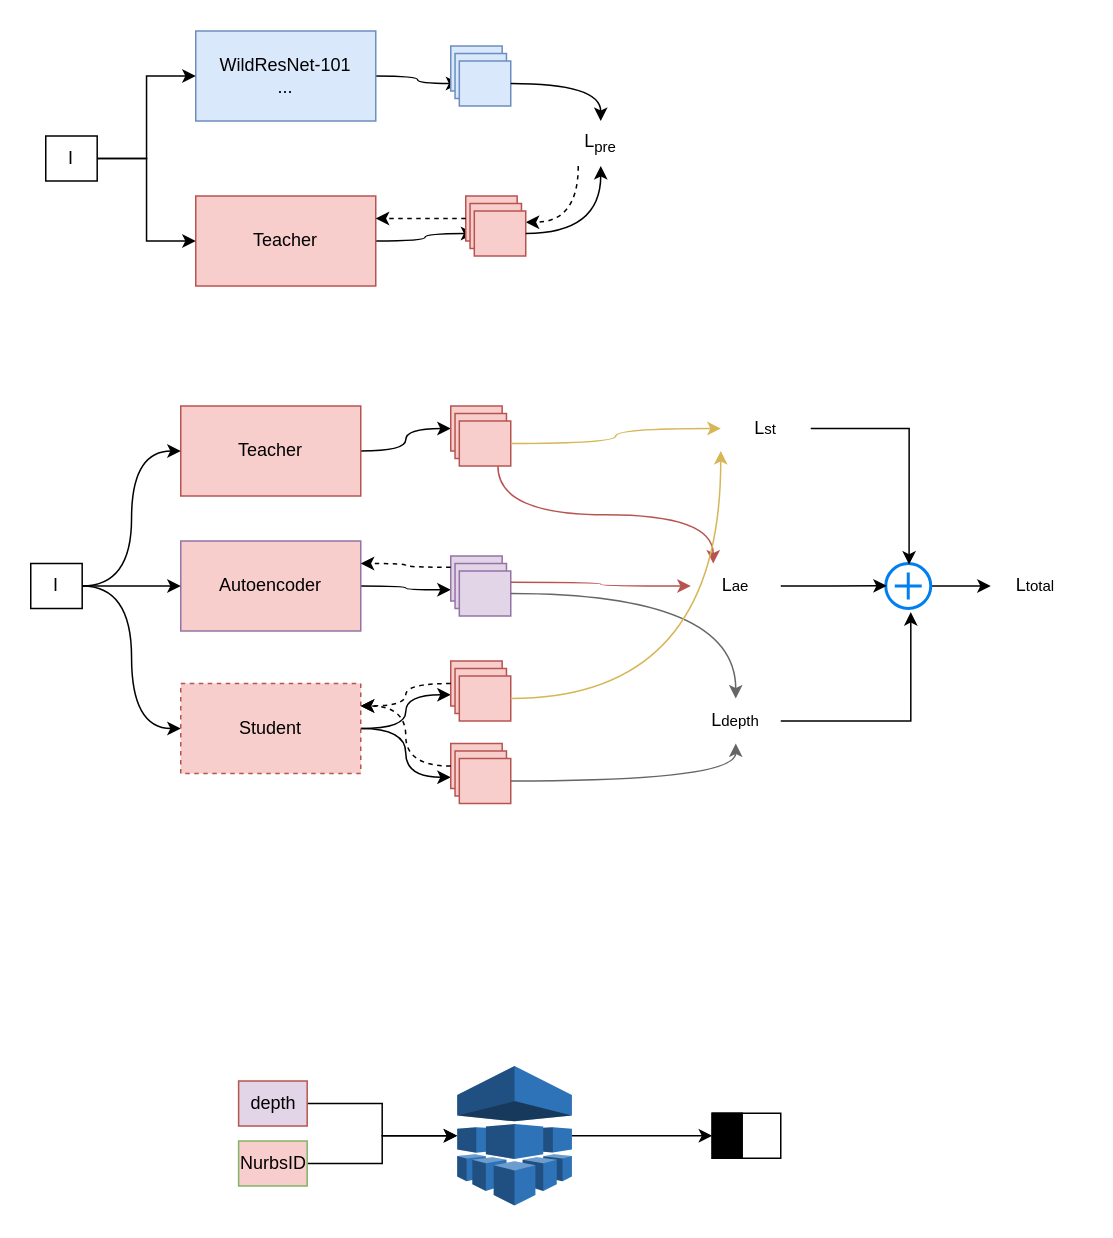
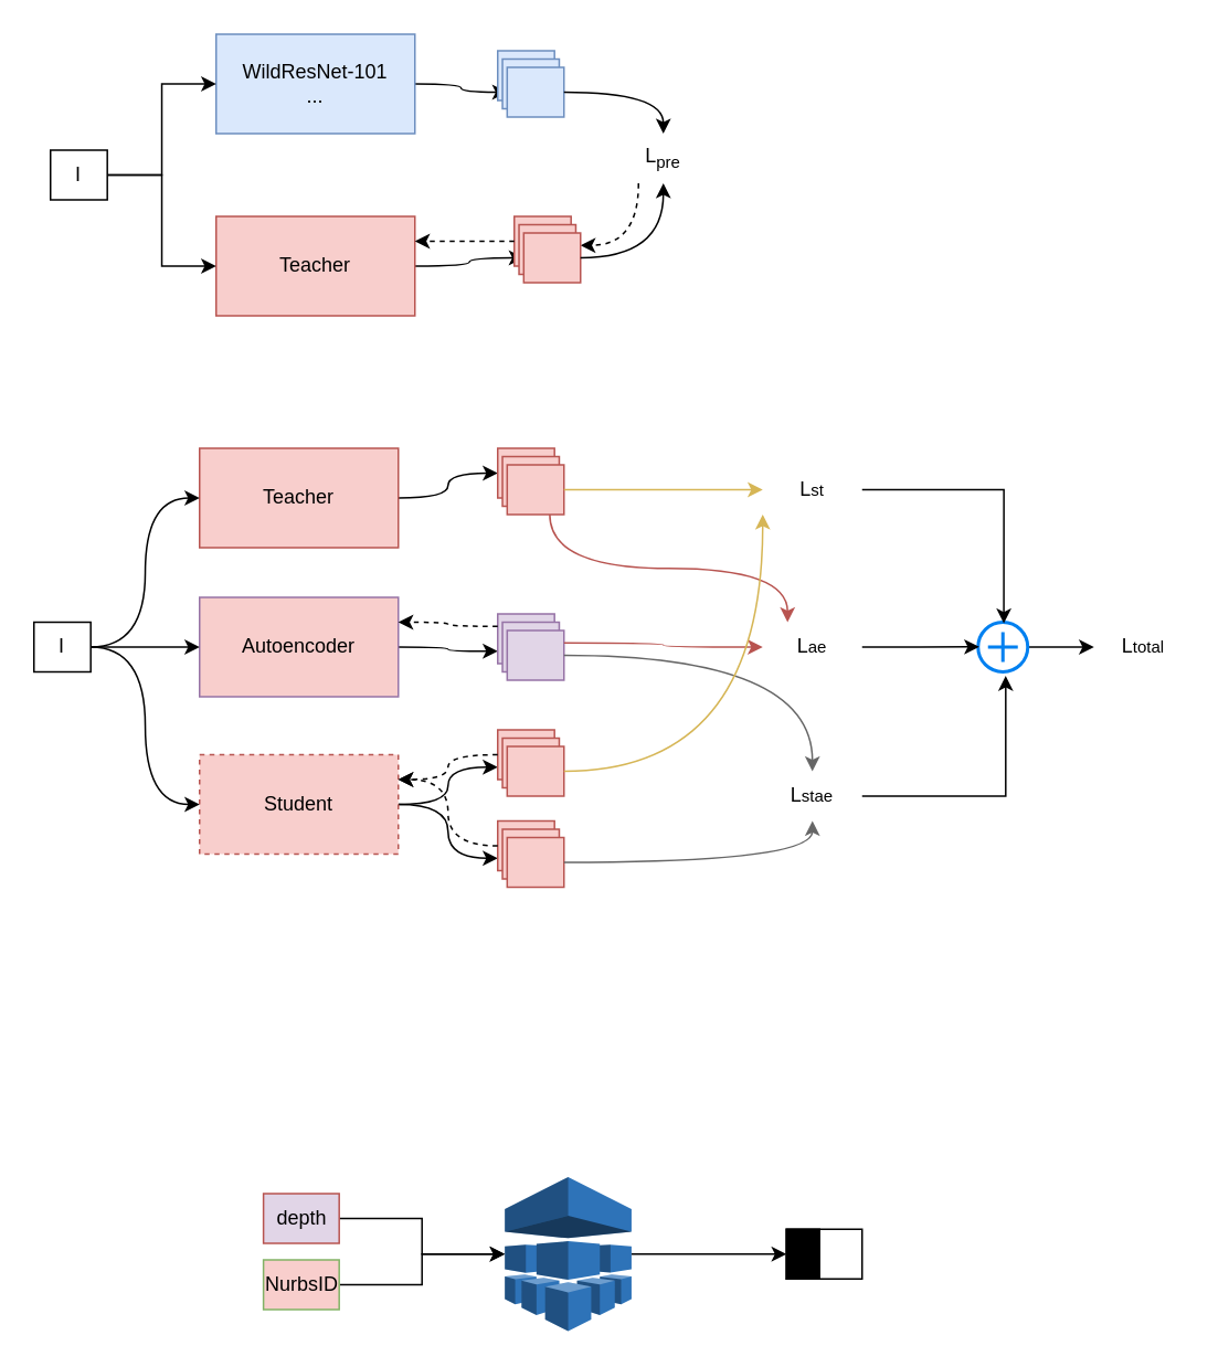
  <mxCell id="0" />
  <mxCell id="1" parent="0" />
  <mxCell id="2" value="" style="edgeStyle=orthogonalEdgeStyle;rounded=0;orthogonalLoop=1;jettySize=auto;html=1;curved=1;" edge="1" parent="1" source="3" target="15"><mxGeometry relative="1" as="geometry" /></mxCell>
  <mxCell id="3" value="Teacher" style="rounded=0;whiteSpace=wrap;html=1;fillColor=#f8cecc;strokeColor=#b85450;" vertex="1" parent="1"><mxGeometry x="130" y="130" width="120" height="60" as="geometry" /></mxCell>
  <mxCell id="4" value="" style="edgeStyle=orthogonalEdgeStyle;rounded=0;orthogonalLoop=1;jettySize=auto;html=1;curved=1;" edge="1" parent="1" source="5" target="11"><mxGeometry relative="1" as="geometry" /></mxCell>
  <mxCell id="5" value="WildResNet-101&lt;div&gt;...&lt;/div&gt;" style="rounded=0;whiteSpace=wrap;html=1;fillColor=#dae8fc;strokeColor=#6c8ebf;" vertex="1" parent="1"><mxGeometry x="130" y="20" width="120" height="60" as="geometry" /></mxCell>
  <mxCell id="6" style="edgeStyle=orthogonalEdgeStyle;rounded=0;orthogonalLoop=1;jettySize=auto;html=1;exitX=0.25;exitY=1;exitDx=0;exitDy=0;entryX=1;entryY=0.25;entryDx=0;entryDy=0;curved=1;dashed=1;" edge="1" parent="1" source="7" target="15"><mxGeometry relative="1" as="geometry" /></mxCell>
  <mxCell id="7" value="L&lt;sub&gt;pre&lt;/sub&gt;" style="text;html=1;align=center;verticalAlign=middle;whiteSpace=wrap;rounded=0;" vertex="1" parent="1"><mxGeometry x="370" y="80" width="60" height="30" as="geometry" /></mxCell>
  <mxCell id="8" value="" style="group;" vertex="1" connectable="0" parent="1"><mxGeometry x="300" y="30" width="40" height="40" as="geometry" /></mxCell>
  <mxCell id="9" value="" style="rounded=0;whiteSpace=wrap;html=1;fillColor=#dae8fc;strokeColor=#6c8ebf;" vertex="1" parent="8"><mxGeometry width="34.286" height="30" as="geometry" /></mxCell>
  <mxCell id="10" value="" style="rounded=0;whiteSpace=wrap;html=1;fillColor=#dae8fc;strokeColor=#6c8ebf;" vertex="1" parent="8"><mxGeometry x="2.857" y="5" width="34.286" height="30" as="geometry" /></mxCell>
  <mxCell id="11" value="" style="rounded=0;whiteSpace=wrap;html=1;fillColor=#dae8fc;strokeColor=#6c8ebf;" vertex="1" parent="8"><mxGeometry x="5.714" y="10" width="34.286" height="30" as="geometry" /></mxCell>
  <mxCell id="12" value="" style="group;" vertex="1" connectable="0" parent="1"><mxGeometry x="310" y="130" width="40" height="40" as="geometry" /></mxCell>
  <mxCell id="13" value="" style="rounded=0;whiteSpace=wrap;html=1;fillColor=#f8cecc;strokeColor=#b85450;" vertex="1" parent="12"><mxGeometry width="34.286" height="30" as="geometry" /></mxCell>
  <mxCell id="14" value="" style="rounded=0;whiteSpace=wrap;html=1;fillColor=#f8cecc;strokeColor=#b85450;" vertex="1" parent="12"><mxGeometry x="2.857" y="5" width="34.286" height="30" as="geometry" /></mxCell>
  <mxCell id="15" value="" style="rounded=0;whiteSpace=wrap;html=1;fillColor=#f8cecc;strokeColor=#b85450;" vertex="1" parent="12"><mxGeometry x="5.714" y="10" width="34.286" height="30" as="geometry" /></mxCell>
  <mxCell id="16" style="edgeStyle=orthogonalEdgeStyle;rounded=0;orthogonalLoop=1;jettySize=auto;html=1;exitX=1;exitY=0.5;exitDx=0;exitDy=0;curved=1;" edge="1" parent="1" source="11" target="7"><mxGeometry relative="1" as="geometry" /></mxCell>
  <mxCell id="17" style="edgeStyle=orthogonalEdgeStyle;rounded=0;orthogonalLoop=1;jettySize=auto;html=1;exitX=1;exitY=0.5;exitDx=0;exitDy=0;entryX=0.5;entryY=1;entryDx=0;entryDy=0;curved=1;" edge="1" parent="1" source="15" target="7"><mxGeometry relative="1" as="geometry" /></mxCell>
  <mxCell id="18" style="edgeStyle=orthogonalEdgeStyle;rounded=0;orthogonalLoop=1;jettySize=auto;html=1;entryX=1;entryY=0.25;entryDx=0;entryDy=0;dashed=1;" edge="1" parent="1" source="13" target="3"><mxGeometry relative="1" as="geometry" /></mxCell>
  <mxCell id="19" style="edgeStyle=orthogonalEdgeStyle;rounded=0;orthogonalLoop=1;jettySize=auto;html=1;entryX=0;entryY=0.5;entryDx=0;entryDy=0;curved=1;" edge="1" parent="1" source="20" target="50"><mxGeometry relative="1" as="geometry" /></mxCell>
  <mxCell id="20" value="Teacher" style="rounded=0;whiteSpace=wrap;html=1;fillColor=#f8cecc;strokeColor=#b85450;" vertex="1" parent="1"><mxGeometry x="120" y="270" width="120" height="60" as="geometry" /></mxCell>
  <mxCell id="21" style="edgeStyle=orthogonalEdgeStyle;rounded=0;orthogonalLoop=1;jettySize=auto;html=1;exitX=1;exitY=0.5;exitDx=0;exitDy=0;entryX=0;entryY=0.75;entryDx=0;entryDy=0;curved=1;" edge="1" parent="1" source="23" target="40"><mxGeometry relative="1" as="geometry" /></mxCell>
  <mxCell id="22" style="edgeStyle=orthogonalEdgeStyle;rounded=0;orthogonalLoop=1;jettySize=auto;html=1;entryX=0;entryY=0.75;entryDx=0;entryDy=0;curved=1;" edge="1" parent="1" source="23" target="36"><mxGeometry relative="1" as="geometry" /></mxCell>
  <mxCell id="23" value="Student" style="rounded=0;whiteSpace=wrap;html=1;fillColor=#f8cecc;strokeColor=#b85450;dashed=1;" vertex="1" parent="1"><mxGeometry x="120" y="455" width="120" height="60" as="geometry" /></mxCell>
  <mxCell id="24" style="edgeStyle=orthogonalEdgeStyle;rounded=0;orthogonalLoop=1;jettySize=auto;html=1;exitX=1;exitY=0.5;exitDx=0;exitDy=0;entryX=0;entryY=0.75;entryDx=0;entryDy=0;curved=1;" edge="1" parent="1" source="25" target="46"><mxGeometry relative="1" as="geometry" /></mxCell>
  <mxCell id="25" value="Autoencoder" style="rounded=0;whiteSpace=wrap;html=1;fillColor=#f8cecc;strokeColor=#9673a6;" vertex="1" parent="1"><mxGeometry x="120" y="360" width="120" height="60" as="geometry" /></mxCell>
  <mxCell id="26" value="" style="edgeStyle=orthogonalEdgeStyle;rounded=0;orthogonalLoop=1;jettySize=auto;html=1;" edge="1" parent="1" source="27" target="64"><mxGeometry relative="1" as="geometry" /></mxCell>
  <mxCell id="27" value="" style="html=1;verticalLabelPosition=bottom;align=center;labelBackgroundColor=#ffffff;verticalAlign=top;strokeWidth=2;strokeColor=#0080F0;shadow=0;dashed=0;shape=mxgraph.ios7.icons.add;" vertex="1" parent="1"><mxGeometry x="590" y="375" width="30" height="30" as="geometry" /></mxCell>
  <mxCell id="28" style="edgeStyle=orthogonalEdgeStyle;rounded=0;orthogonalLoop=1;jettySize=auto;html=1;exitX=1;exitY=0.5;exitDx=0;exitDy=0;entryX=0;entryY=0.5;entryDx=0;entryDy=0;" edge="1" parent="1" source="30" target="5"><mxGeometry relative="1" as="geometry" /></mxCell>
  <mxCell id="29" style="edgeStyle=orthogonalEdgeStyle;rounded=0;orthogonalLoop=1;jettySize=auto;html=1;entryX=0;entryY=0.5;entryDx=0;entryDy=0;" edge="1" parent="1" source="30" target="3"><mxGeometry relative="1" as="geometry" /></mxCell>
  <mxCell id="30" value="I" style="rounded=0;whiteSpace=wrap;html=1;" vertex="1" parent="1"><mxGeometry x="30.004" y="90" width="34.286" height="30" as="geometry" /></mxCell>
  <mxCell id="31" style="edgeStyle=orthogonalEdgeStyle;rounded=0;orthogonalLoop=1;jettySize=auto;html=1;entryX=0;entryY=0.5;entryDx=0;entryDy=0;curved=1;" edge="1" parent="1" source="34" target="25"><mxGeometry relative="1" as="geometry" /></mxCell>
  <mxCell id="32" style="edgeStyle=orthogonalEdgeStyle;rounded=0;orthogonalLoop=1;jettySize=auto;html=1;entryX=0;entryY=0.5;entryDx=0;entryDy=0;curved=1;" edge="1" parent="1" source="34" target="20"><mxGeometry relative="1" as="geometry" /></mxCell>
  <mxCell id="33" style="edgeStyle=orthogonalEdgeStyle;rounded=0;orthogonalLoop=1;jettySize=auto;html=1;entryX=0;entryY=0.5;entryDx=0;entryDy=0;curved=1;" edge="1" parent="1" source="34" target="23"><mxGeometry relative="1" as="geometry" /></mxCell>
  <mxCell id="34" value="I" style="rounded=0;whiteSpace=wrap;html=1;" vertex="1" parent="1"><mxGeometry x="20.004" y="375" width="34.286" height="30" as="geometry" /></mxCell>
  <mxCell id="35" value="" style="group;" vertex="1" connectable="0" parent="1"><mxGeometry x="300" y="495" width="40" height="40" as="geometry" /></mxCell>
  <mxCell id="36" value="" style="rounded=0;whiteSpace=wrap;html=1;fillColor=#f8cecc;strokeColor=#b85450;" vertex="1" parent="35"><mxGeometry width="34.286" height="30" as="geometry" /></mxCell>
  <mxCell id="37" value="" style="rounded=0;whiteSpace=wrap;html=1;fillColor=#f8cecc;strokeColor=#b85450;" vertex="1" parent="35"><mxGeometry x="2.857" y="5" width="34.286" height="30" as="geometry" /></mxCell>
  <mxCell id="38" value="" style="rounded=0;whiteSpace=wrap;html=1;fillColor=#f8cecc;strokeColor=#b85450;" vertex="1" parent="35"><mxGeometry x="5.714" y="10" width="34.286" height="30" as="geometry" /></mxCell>
  <mxCell id="39" value="" style="group;" vertex="1" connectable="0" parent="1"><mxGeometry x="300" y="440" width="40" height="40" as="geometry" /></mxCell>
  <mxCell id="40" value="" style="rounded=0;whiteSpace=wrap;html=1;fillColor=#f8cecc;strokeColor=#b85450;" vertex="1" parent="39"><mxGeometry width="34.286" height="30" as="geometry" /></mxCell>
  <mxCell id="41" value="" style="rounded=0;whiteSpace=wrap;html=1;fillColor=#f8cecc;strokeColor=#b85450;" vertex="1" parent="39"><mxGeometry x="2.857" y="5" width="34.286" height="30" as="geometry" /></mxCell>
  <mxCell id="42" value="" style="rounded=0;whiteSpace=wrap;html=1;fillColor=#f8cecc;strokeColor=#b85450;" vertex="1" parent="39"><mxGeometry x="5.714" y="10" width="34.286" height="30" as="geometry" /></mxCell>
  <mxCell id="43" style="edgeStyle=orthogonalEdgeStyle;rounded=0;orthogonalLoop=1;jettySize=auto;html=1;exitX=0;exitY=0.5;exitDx=0;exitDy=0;entryX=1;entryY=0.25;entryDx=0;entryDy=0;curved=1;dashed=1;" edge="1" parent="1" source="40" target="23"><mxGeometry relative="1" as="geometry" /></mxCell>
  <mxCell id="44" style="edgeStyle=orthogonalEdgeStyle;rounded=0;orthogonalLoop=1;jettySize=auto;html=1;exitX=0;exitY=0.5;exitDx=0;exitDy=0;entryX=1;entryY=0.25;entryDx=0;entryDy=0;curved=1;dashed=1;" edge="1" parent="1" source="36" target="23"><mxGeometry relative="1" as="geometry" /></mxCell>
  <mxCell id="45" value="" style="group;" vertex="1" connectable="0" parent="1"><mxGeometry x="300" y="370" width="40" height="40" as="geometry" /></mxCell>
  <mxCell id="46" value="" style="rounded=0;whiteSpace=wrap;html=1;fillColor=#e1d5e7;strokeColor=#9673a6;" vertex="1" parent="45"><mxGeometry width="34.286" height="30" as="geometry" /></mxCell>
  <mxCell id="47" value="" style="rounded=0;whiteSpace=wrap;html=1;fillColor=#e1d5e7;strokeColor=#9673a6;" vertex="1" parent="45"><mxGeometry x="2.857" y="5" width="34.286" height="30" as="geometry" /></mxCell>
  <mxCell id="48" value="" style="rounded=0;whiteSpace=wrap;html=1;fillColor=#e1d5e7;strokeColor=#9673a6;" vertex="1" parent="45"><mxGeometry x="5.714" y="10" width="34.286" height="30" as="geometry" /></mxCell>
  <mxCell id="49" value="" style="group;" vertex="1" connectable="0" parent="1"><mxGeometry x="300" y="270" width="40" height="40" as="geometry" /></mxCell>
  <mxCell id="50" value="" style="rounded=0;whiteSpace=wrap;html=1;fillColor=#f8cecc;strokeColor=#b85450;" vertex="1" parent="49"><mxGeometry width="34.286" height="30" as="geometry" /></mxCell>
  <mxCell id="51" value="" style="rounded=0;whiteSpace=wrap;html=1;fillColor=#f8cecc;strokeColor=#b85450;" vertex="1" parent="49"><mxGeometry x="2.857" y="5" width="34.286" height="30" as="geometry" /></mxCell>
  <mxCell id="52" value="" style="rounded=0;whiteSpace=wrap;html=1;fillColor=#f8cecc;strokeColor=#b85450;" vertex="1" parent="49"><mxGeometry x="5.714" y="10" width="34.286" height="30" as="geometry" /></mxCell>
- <mxCell id="53" value="L&lt;span style=&quot;font-size: 10px;&quot;&gt;st&lt;/span&gt;" style="text;html=1;align=center;verticalAlign=middle;whiteSpace=wrap;rounded=0;" vertex="1" parent="1"><mxGeometry x="480" y="270" width="60" height="30" as="geometry" /></mxCell>
+ <mxCell id="53" value="L&lt;span style=&quot;font-size: 10px;&quot;&gt;st&lt;/span&gt;" style="text;html=1;align=center;verticalAlign=middle;whiteSpace=wrap;rounded=0;" vertex="1" parent="1"><mxGeometry x="460" y="280" width="60" height="30" as="geometry" /></mxCell>
  <mxCell id="54" style="edgeStyle=orthogonalEdgeStyle;rounded=0;orthogonalLoop=1;jettySize=auto;html=1;exitX=0;exitY=0.25;exitDx=0;exitDy=0;entryX=1;entryY=0.25;entryDx=0;entryDy=0;curved=1;dashed=1;" edge="1" parent="1" source="46" target="25"><mxGeometry relative="1" as="geometry" /></mxCell>
  <mxCell id="55" style="edgeStyle=orthogonalEdgeStyle;rounded=0;orthogonalLoop=1;jettySize=auto;html=1;exitX=1;exitY=0.5;exitDx=0;exitDy=0;curved=1;fillColor=#fff2cc;strokeColor=#d6b656;" edge="1" parent="1" source="52" target="53"><mxGeometry relative="1" as="geometry" /></mxCell>
- <mxCell id="56" value="L&lt;span style=&quot;font-size: 10px;&quot;&gt;depth&lt;/span&gt;" style="text;html=1;align=center;verticalAlign=middle;whiteSpace=wrap;rounded=0;" vertex="1" parent="1"><mxGeometry x="460" y="465" width="60" height="30" as="geometry" /></mxCell>
+ <mxCell id="56" value="L&lt;span style=&quot;font-size: 10px;&quot;&gt;stae&lt;/span&gt;" style="text;html=1;align=center;verticalAlign=middle;whiteSpace=wrap;rounded=0;" vertex="1" parent="1"><mxGeometry x="460" y="465" width="60" height="30" as="geometry" /></mxCell>
  <mxCell id="57" style="edgeStyle=orthogonalEdgeStyle;rounded=0;orthogonalLoop=1;jettySize=auto;html=1;exitX=1;exitY=0.5;exitDx=0;exitDy=0;entryX=0.5;entryY=1;entryDx=0;entryDy=0;curved=1;fillColor=#f5f5f5;strokeColor=#666666;" edge="1" parent="1" source="38" target="56"><mxGeometry relative="1" as="geometry" /></mxCell>
  <mxCell id="58" style="edgeStyle=orthogonalEdgeStyle;rounded=0;orthogonalLoop=1;jettySize=auto;html=1;exitX=1;exitY=0.5;exitDx=0;exitDy=0;curved=1;fillColor=#f5f5f5;strokeColor=#666666;" edge="1" parent="1" source="48" target="56"><mxGeometry relative="1" as="geometry" /></mxCell>
  <mxCell id="59" style="edgeStyle=orthogonalEdgeStyle;rounded=0;orthogonalLoop=1;jettySize=auto;html=1;exitX=1;exitY=0.25;exitDx=0;exitDy=0;entryX=0;entryY=0.5;entryDx=0;entryDy=0;curved=1;fillColor=#f8cecc;strokeColor=#b85450;" edge="1" parent="1" source="48" target="66"><mxGeometry relative="1" as="geometry" /></mxCell>
  <mxCell id="60" style="edgeStyle=orthogonalEdgeStyle;rounded=0;orthogonalLoop=1;jettySize=auto;html=1;exitX=0.75;exitY=1;exitDx=0;exitDy=0;entryX=0.25;entryY=0;entryDx=0;entryDy=0;curved=1;fillColor=#f8cecc;strokeColor=#b85450;" edge="1" parent="1" source="52" target="66"><mxGeometry relative="1" as="geometry" /></mxCell>
  <mxCell id="61" style="edgeStyle=orthogonalEdgeStyle;rounded=0;orthogonalLoop=1;jettySize=auto;html=1;exitX=1;exitY=0.5;exitDx=0;exitDy=0;entryX=0.519;entryY=0.025;entryDx=0;entryDy=0;entryPerimeter=0;" edge="1" parent="1" source="53" target="27"><mxGeometry relative="1" as="geometry" /></mxCell>
  <mxCell id="62" style="edgeStyle=orthogonalEdgeStyle;rounded=0;orthogonalLoop=1;jettySize=auto;html=1;exitX=1;exitY=0.5;exitDx=0;exitDy=0;entryX=0.024;entryY=0.495;entryDx=0;entryDy=0;entryPerimeter=0;" edge="1" parent="1" source="66" target="27"><mxGeometry relative="1" as="geometry" /></mxCell>
  <mxCell id="63" style="edgeStyle=orthogonalEdgeStyle;rounded=0;orthogonalLoop=1;jettySize=auto;html=1;exitX=1;exitY=0.5;exitDx=0;exitDy=0;entryX=0.557;entryY=1.079;entryDx=0;entryDy=0;entryPerimeter=0;" edge="1" parent="1" source="56" target="27"><mxGeometry relative="1" as="geometry" /></mxCell>
  <mxCell id="64" value="L&lt;span style=&quot;font-size: 10px;&quot;&gt;total&lt;/span&gt;" style="text;html=1;align=center;verticalAlign=middle;whiteSpace=wrap;rounded=0;" vertex="1" parent="1"><mxGeometry x="660" y="375" width="60" height="30" as="geometry" /></mxCell>
  <mxCell id="65" value="" style="edgeStyle=orthogonalEdgeStyle;rounded=0;orthogonalLoop=1;jettySize=auto;html=1;exitX=1;exitY=0.5;exitDx=0;exitDy=0;entryX=0;entryY=1;entryDx=0;entryDy=0;curved=1;fillColor=#fff2cc;strokeColor=#d6b656;" edge="1" parent="1" source="42" target="53"><mxGeometry relative="1" as="geometry"><mxPoint x="490" y="310" as="targetPoint" /><mxPoint x="340" y="465" as="sourcePoint" /></mxGeometry></mxCell>
  <mxCell id="66" value="L&lt;span style=&quot;font-size: 10px;&quot;&gt;ae&lt;/span&gt;" style="text;html=1;align=center;verticalAlign=middle;whiteSpace=wrap;rounded=0;" vertex="1" parent="1"><mxGeometry x="460" y="375" width="60" height="30" as="geometry" /></mxCell>
  <mxCell id="67" style="edgeStyle=orthogonalEdgeStyle;rounded=0;orthogonalLoop=1;jettySize=auto;html=1;exitX=1;exitY=0.5;exitDx=0;exitDy=0;" edge="1" parent="1" source="68" target="72"><mxGeometry relative="1" as="geometry" /></mxCell>
  <mxCell id="68" value="depth" style="rounded=0;whiteSpace=wrap;html=1;fillColor=#e1d5e7;strokeColor=#b85450;" vertex="1" parent="1"><mxGeometry x="158.58" y="720" width="45.71" height="30" as="geometry" /></mxCell>
  <mxCell id="69" style="edgeStyle=orthogonalEdgeStyle;rounded=0;orthogonalLoop=1;jettySize=auto;html=1;exitX=1;exitY=0.5;exitDx=0;exitDy=0;" edge="1" parent="1" source="70" target="72"><mxGeometry relative="1" as="geometry" /></mxCell>
  <mxCell id="70" value="NurbsID" style="rounded=0;whiteSpace=wrap;html=1;fillColor=#f8cecc;strokeColor=#82b366;" vertex="1" parent="1"><mxGeometry x="158.58" y="760" width="45.71" height="30" as="geometry" /></mxCell>
  <mxCell id="71" style="edgeStyle=orthogonalEdgeStyle;rounded=0;orthogonalLoop=1;jettySize=auto;html=1;exitX=1;exitY=0.5;exitDx=0;exitDy=0;exitPerimeter=0;entryX=0;entryY=0.5;entryDx=0;entryDy=0;" edge="1" parent="1" source="72" target="74"><mxGeometry relative="1" as="geometry" /></mxCell>
  <mxCell id="72" value="" style="outlineConnect=0;dashed=0;verticalLabelPosition=bottom;verticalAlign=top;align=center;html=1;shape=mxgraph.aws3.machine_learning;fillColor=#2E73B8;gradientColor=none;" vertex="1" parent="1"><mxGeometry x="304.29" y="710" width="76.5" height="93" as="geometry" /></mxCell>
  <mxCell id="73" value="" style="rounded=0;whiteSpace=wrap;html=1;" vertex="1" parent="1"><mxGeometry x="474.29" y="741.5" width="45.71" height="30" as="geometry" /></mxCell>
  <mxCell id="74" value="" style="rounded=0;whiteSpace=wrap;html=1;fillColor=#000000;" vertex="1" parent="1"><mxGeometry x="474.29" y="741.5" width="20" height="30" as="geometry" /></mxCell>
